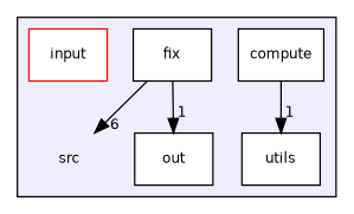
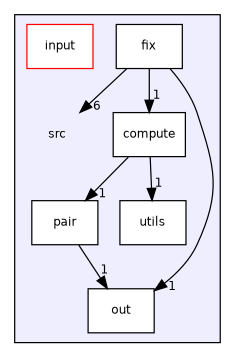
  digraph {
    compound=true
    node [fontname=Helvetica fontsize=10 shape=box color=black fillcolor=white style=filled]
    edge [headlabel=1 labeldistance=1.5 labelfontname=Helvetica labelfontsize=10]
    n1 [label=src shape=plaintext color="" fillcolor="" style=""]
    n2 [label=compute]
    n3 [label=fix]
    n4 [color=red label=input]
    n5 [label=out]
+   n6 [label=pair]
    n7 [label=utils]
    subgraph cluster_1 {
      bgcolor="#eeeeff"
      pencolor=black
      n1
      n2
      n3
      n4
      n5
+     n6
      n7
    }
+   n2 -> n6
    n2 -> n7
    n3 -> n1 [headlabel=6]
+   n3 -> n2
    n3 -> n5
+   n6 -> n5
  }
